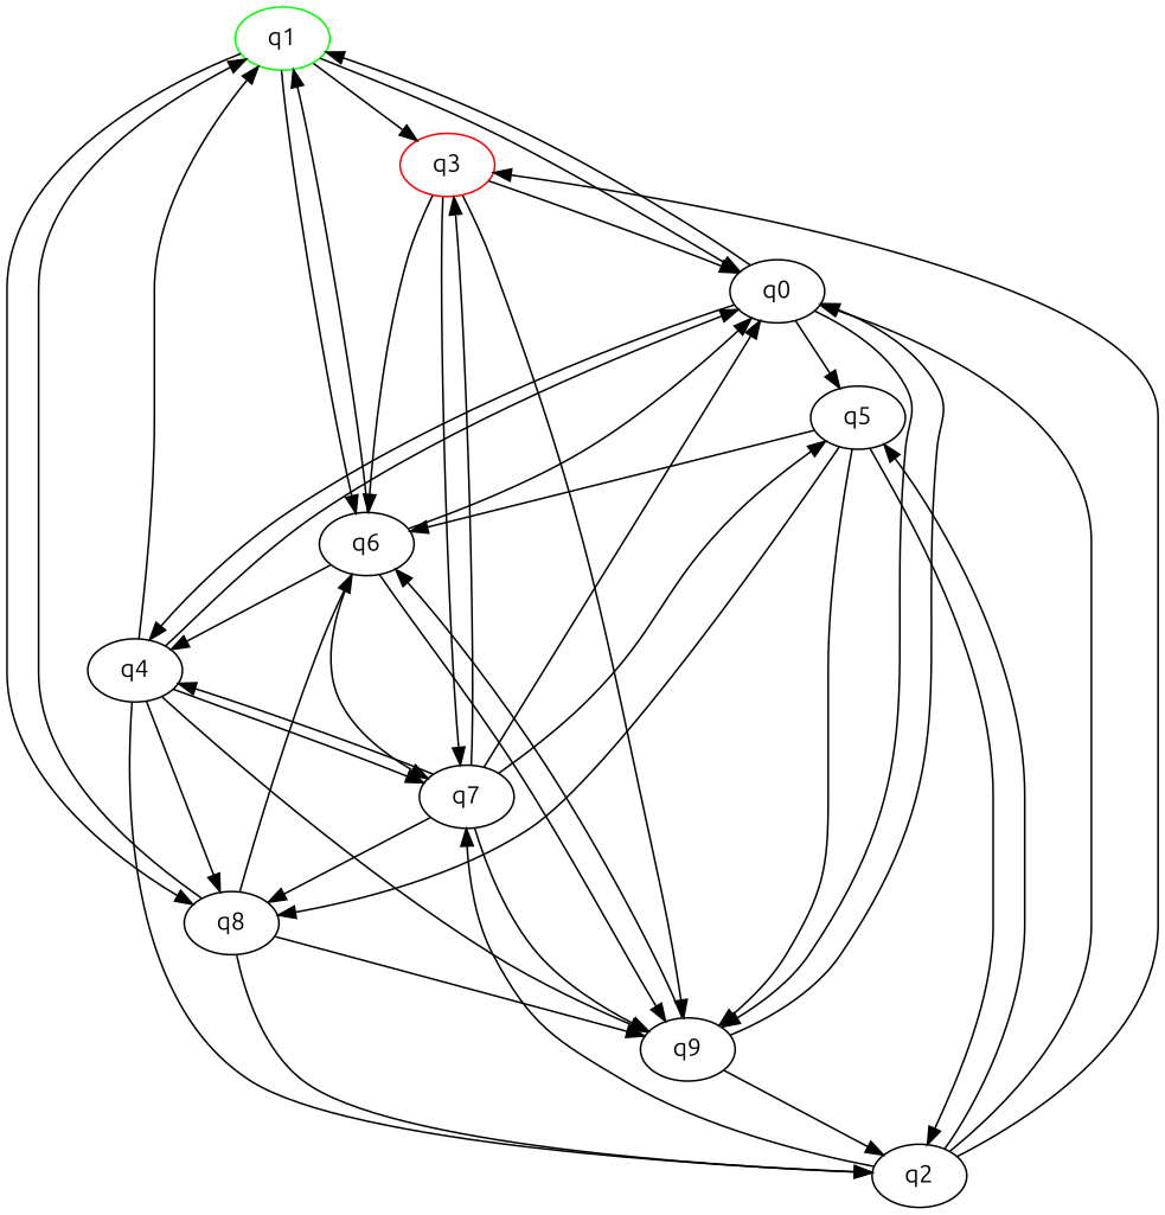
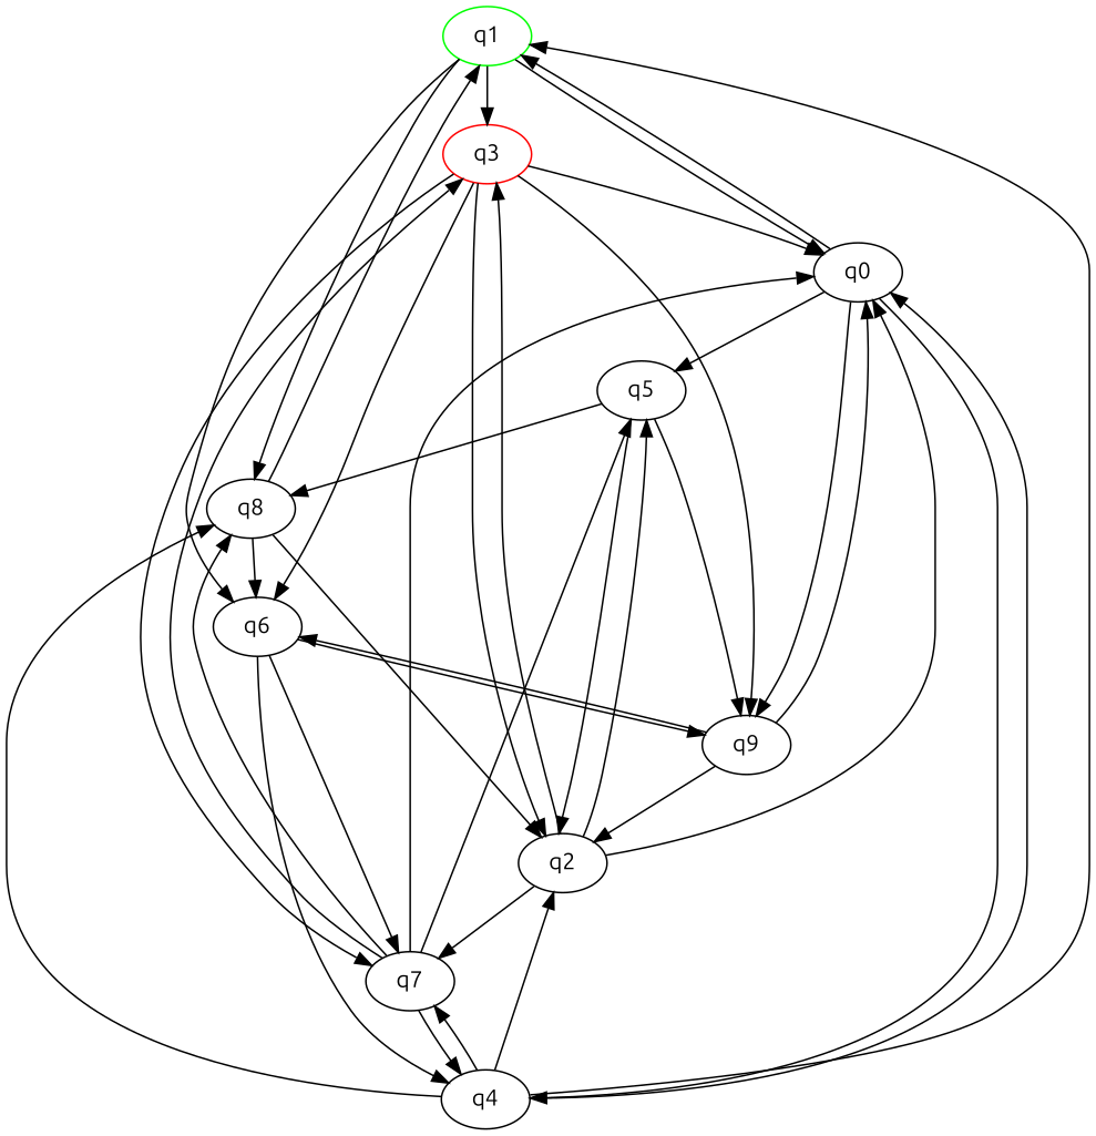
  digraph {
    fontname=Ubuntu
    node [fontname=Ubuntu]
    edge [fontname=Ubuntu]
    q1 [color=green initial=1]
    q3 [color=red final=1]
    q0
    q6
    q8
    q9
    q2
    q7
    q4
    q5
    q1 -> q3
    q1 -> q0
    q1 -> q6
    q1 -> q8
    q3 -> q0
    q3 -> q6
    q3 -> q9
+   q3 -> q2
    q3 -> q7
    q0 -> q1
    q0 -> q9
    q0 -> q4
    q0 -> q5
-   q6 -> q1
-   q6 -> q0
    q6 -> q9
    q6 -> q7
    q6 -> q4
    q8 -> q1
    q8 -> q6
-   q8 -> q9
    q8 -> q2
    q9 -> q0
    q9 -> q6
    q9 -> q2
    q2 -> q3
    q2 -> q0
    q2 -> q7
    q2 -> q5
    q7 -> q3
    q7 -> q0
    q7 -> q8
-   q7 -> q9
    q7 -> q4
    q7 -> q5
    q4 -> q1
    q4 -> q0
    q4 -> q8
-   q4 -> q9
    q4 -> q2
    q4 -> q7
-   q5 -> q6
    q5 -> q8
    q5 -> q9
    q5 -> q2
  }
